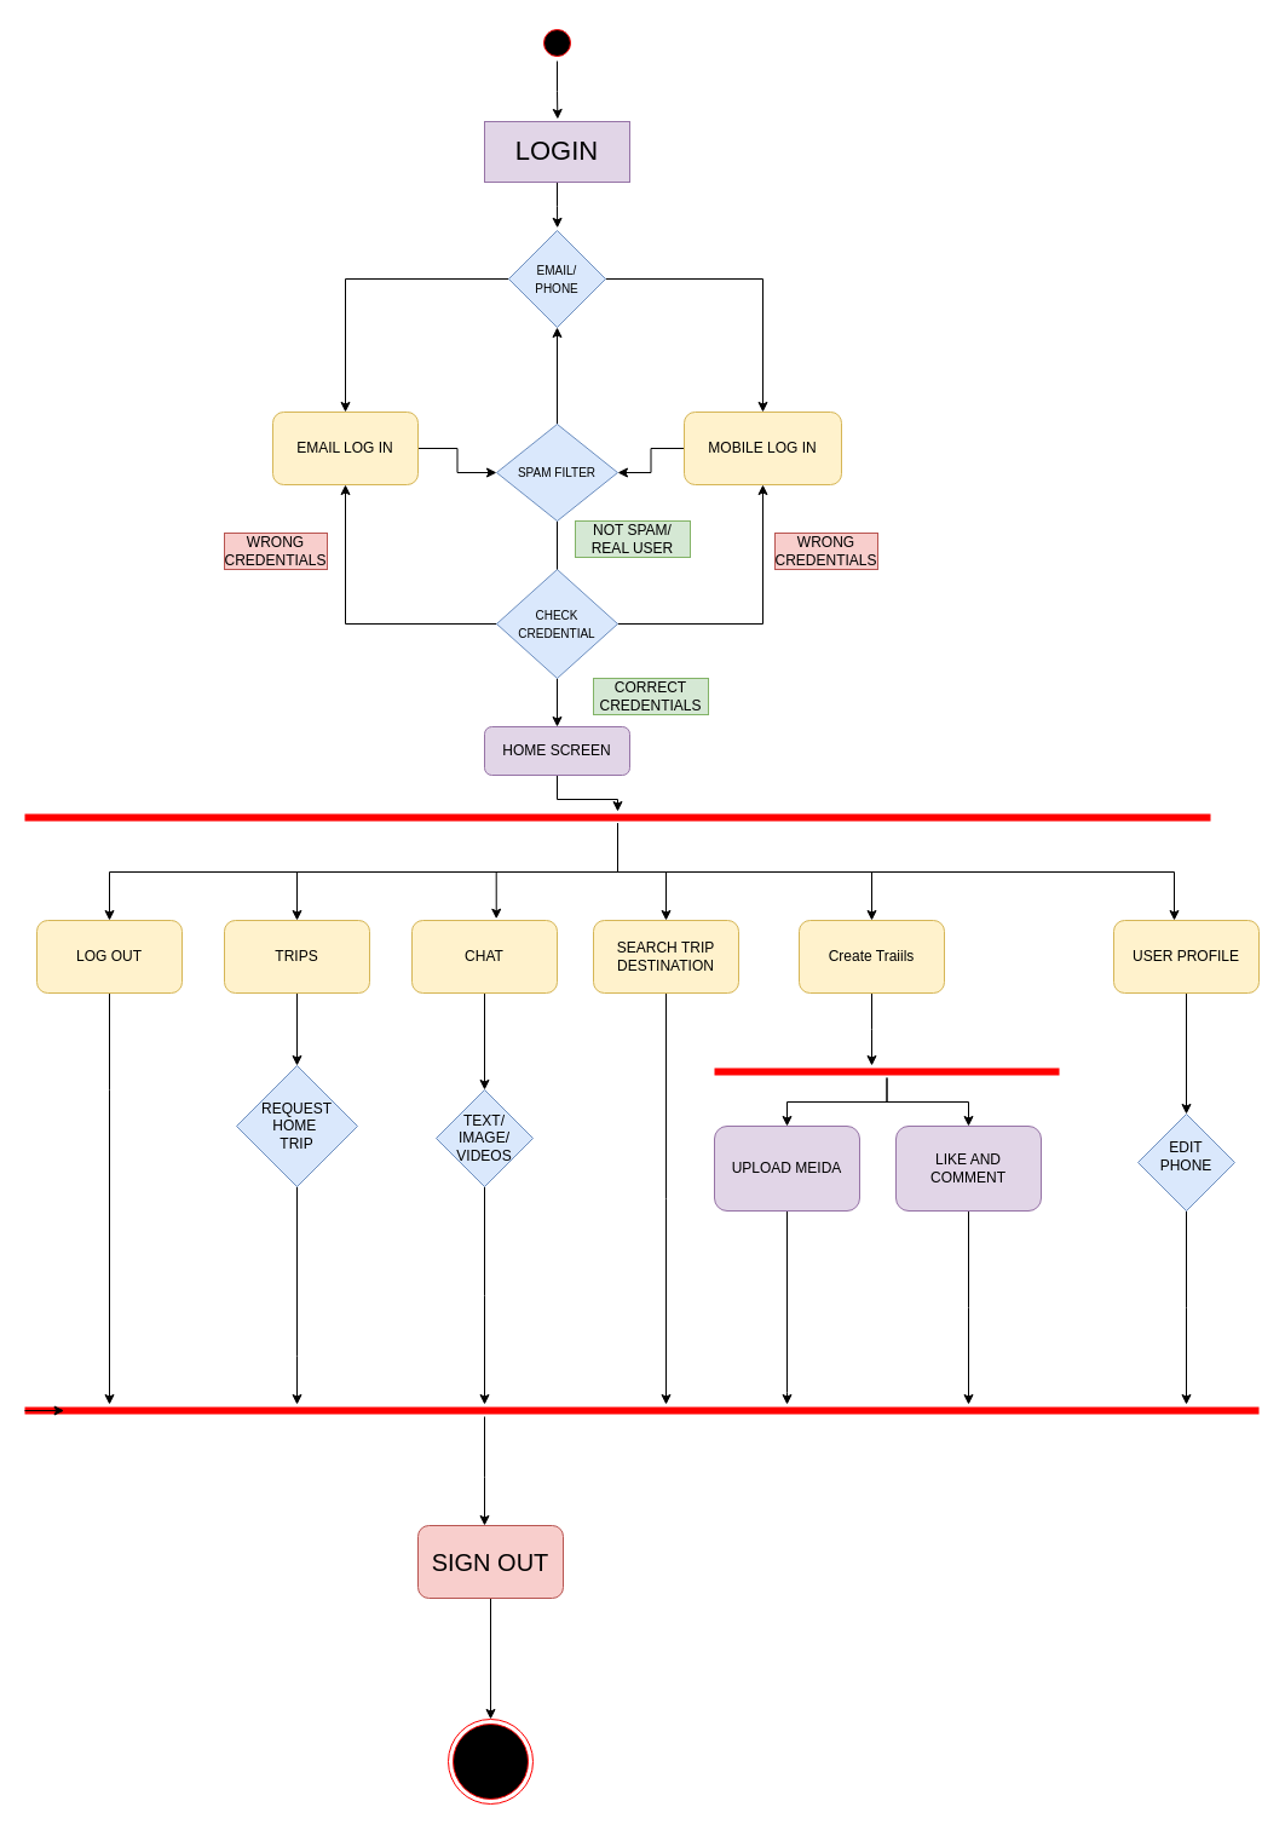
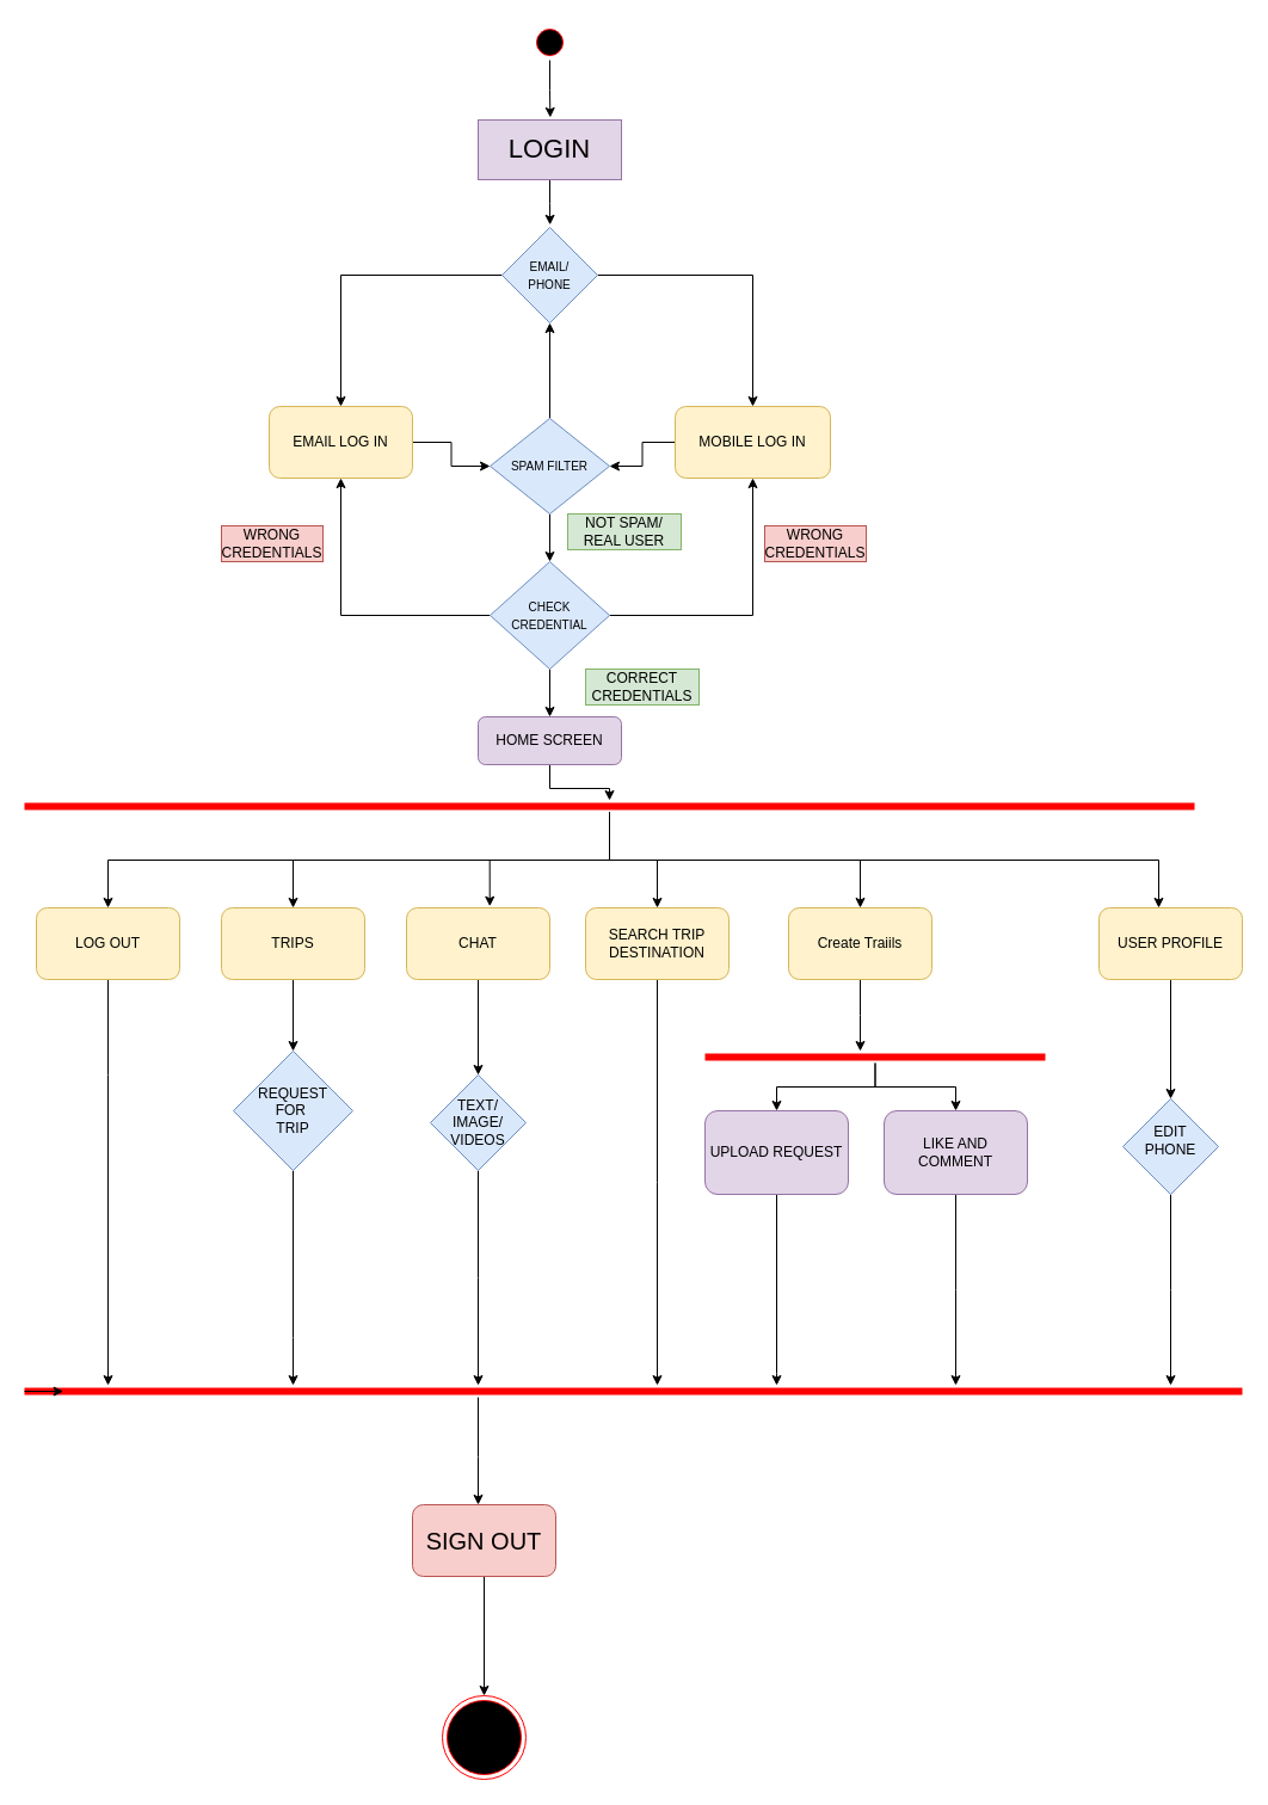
  <mxCell id="0" />
  <mxCell id="1" parent="0" />
  <mxCell id="2" style="edgeStyle=orthogonalEdgeStyle;rounded=0;orthogonalLoop=1;jettySize=auto;html=1;entryX=0.503;entryY=-0.041;entryDx=0;entryDy=0;entryPerimeter=0;" parent="1" source="3" target="5" edge="1"><mxGeometry relative="1" as="geometry" /></mxCell>
  <mxCell id="3" value="" style="ellipse;html=1;shape=startState;fillColor=#000000;strokeColor=#ff0000;" parent="1" vertex="1"><mxGeometry x="445" y="20" width="30" height="30" as="geometry" /></mxCell>
  <mxCell id="4" style="edgeStyle=orthogonalEdgeStyle;rounded=0;orthogonalLoop=1;jettySize=auto;html=1;entryX=0.502;entryY=-0.027;entryDx=0;entryDy=0;entryPerimeter=0;" parent="1" source="5" target="8" edge="1"><mxGeometry relative="1" as="geometry" /></mxCell>
  <mxCell id="5" value="&lt;font style=&quot;font-size: 22px;&quot;&gt;LOGIN&lt;/font&gt;" style="rounded=0;whiteSpace=wrap;html=1;fillColor=#e1d5e7;strokeColor=#9673a6;" parent="1" vertex="1"><mxGeometry x="400" y="100" width="120" height="50" as="geometry" /></mxCell>
  <mxCell id="6" style="edgeStyle=orthogonalEdgeStyle;rounded=0;orthogonalLoop=1;jettySize=auto;html=1;entryX=0.5;entryY=0;entryDx=0;entryDy=0;" parent="1" source="8" target="12" edge="1"><mxGeometry relative="1" as="geometry" /></mxCell>
  <mxCell id="7" style="edgeStyle=orthogonalEdgeStyle;rounded=0;orthogonalLoop=1;jettySize=auto;html=1;entryX=0.5;entryY=0;entryDx=0;entryDy=0;" parent="1" source="8" target="10" edge="1"><mxGeometry relative="1" as="geometry" /></mxCell>
  <mxCell id="8" value="&lt;font style=&quot;font-size: 10px;&quot;&gt;EMAIL/&lt;br&gt;PHONE&lt;/font&gt;" style="rhombus;whiteSpace=wrap;html=1;fillColor=#dae8fc;strokeColor=#6c8ebf;" parent="1" vertex="1"><mxGeometry x="420" y="190" width="80" height="80" as="geometry" /></mxCell>
  <mxCell id="9" style="edgeStyle=orthogonalEdgeStyle;rounded=0;orthogonalLoop=1;jettySize=auto;html=1;" parent="1" source="10" target="60" edge="1"><mxGeometry relative="1" as="geometry" /></mxCell>
  <mxCell id="10" value="EMAIL LOG IN" style="rounded=1;whiteSpace=wrap;html=1;fillColor=#fff2cc;strokeColor=#d6b656;" parent="1" vertex="1"><mxGeometry x="225" y="340" width="120" height="60" as="geometry" /></mxCell>
  <mxCell id="11" style="edgeStyle=orthogonalEdgeStyle;rounded=0;orthogonalLoop=1;jettySize=auto;html=1;entryX=1;entryY=0.5;entryDx=0;entryDy=0;" parent="1" source="12" target="60" edge="1"><mxGeometry relative="1" as="geometry" /></mxCell>
  <mxCell id="12" value="MOBILE LOG IN" style="rounded=1;whiteSpace=wrap;html=1;fillColor=#fff2cc;strokeColor=#d6b656;" parent="1" vertex="1"><mxGeometry x="565" y="340" width="130" height="60" as="geometry" /></mxCell>
  <mxCell id="13" style="edgeStyle=orthogonalEdgeStyle;rounded=0;orthogonalLoop=1;jettySize=auto;html=1;entryX=0.5;entryY=0;entryDx=0;entryDy=0;" parent="1" source="17" target="19" edge="1"><mxGeometry relative="1" as="geometry" /></mxCell>
  <mxCell id="14" style="edgeStyle=orthogonalEdgeStyle;rounded=0;orthogonalLoop=1;jettySize=auto;html=1;" parent="1" source="60" target="8" edge="1"><mxGeometry relative="1" as="geometry" /></mxCell>
  <mxCell id="15" style="edgeStyle=orthogonalEdgeStyle;rounded=0;orthogonalLoop=1;jettySize=auto;html=1;entryX=0.5;entryY=1;entryDx=0;entryDy=0;" parent="1" source="17" target="12" edge="1"><mxGeometry relative="1" as="geometry" /></mxCell>
  <mxCell id="16" style="edgeStyle=orthogonalEdgeStyle;rounded=0;orthogonalLoop=1;jettySize=auto;html=1;entryX=0.5;entryY=1;entryDx=0;entryDy=0;" parent="1" source="17" target="10" edge="1"><mxGeometry relative="1" as="geometry" /></mxCell>
  <mxCell id="17" value="&lt;span style=&quot;font-size: 10px;&quot;&gt;CHECK&lt;br&gt;CREDENTIAL&lt;br&gt;&lt;/span&gt;" style="rhombus;whiteSpace=wrap;html=1;fillColor=#dae8fc;strokeColor=#6c8ebf;" parent="1" vertex="1"><mxGeometry x="410" y="470" width="100" height="90" as="geometry" /></mxCell>
  <mxCell id="18" style="edgeStyle=orthogonalEdgeStyle;rounded=0;orthogonalLoop=1;jettySize=auto;html=1;" parent="1" source="19" target="47" edge="1"><mxGeometry relative="1" as="geometry" /></mxCell>
  <mxCell id="19" value="HOME SCREEN" style="rounded=1;whiteSpace=wrap;html=1;fillColor=#e1d5e7;strokeColor=#9673a6;" parent="1" vertex="1"><mxGeometry x="400" y="600" width="120" height="40" as="geometry" /></mxCell>
  <mxCell id="20" value="CORRECT&lt;br&gt;CREDENTIALS" style="text;html=1;strokeColor=#82b366;fillColor=#d5e8d4;align=center;verticalAlign=middle;whiteSpace=wrap;rounded=0;" parent="1" vertex="1"><mxGeometry x="490" y="560" width="95" height="30" as="geometry" /></mxCell>
  <mxCell id="21" style="edgeStyle=orthogonalEdgeStyle;rounded=0;orthogonalLoop=1;jettySize=auto;html=1;entryX=0.5;entryY=0;entryDx=0;entryDy=0;" parent="1" source="22" target="40" edge="1"><mxGeometry relative="1" as="geometry" /></mxCell>
  <mxCell id="22" value="TRIPS" style="rounded=1;whiteSpace=wrap;html=1;fillColor=#fff2cc;strokeColor=#d6b656;" parent="1" vertex="1"><mxGeometry x="185" y="760" width="120" height="60" as="geometry" /></mxCell>
  <mxCell id="23" style="edgeStyle=orthogonalEdgeStyle;rounded=0;orthogonalLoop=1;jettySize=auto;html=1;entryX=0.5;entryY=0;entryDx=0;entryDy=0;" parent="1" source="24" target="34" edge="1"><mxGeometry relative="1" as="geometry" /></mxCell>
  <mxCell id="24" value="CHAT" style="rounded=1;whiteSpace=wrap;html=1;fillColor=#fff2cc;strokeColor=#d6b656;" parent="1" vertex="1"><mxGeometry x="340" y="760" width="120" height="60" as="geometry" /></mxCell>
  <mxCell id="25" style="edgeStyle=orthogonalEdgeStyle;rounded=0;orthogonalLoop=1;jettySize=auto;html=1;" parent="1" source="26" edge="1"><mxGeometry relative="1" as="geometry"><mxPoint x="550" y="1160" as="targetPoint" /></mxGeometry></mxCell>
  <mxCell id="26" value="SEARCH TRIP DESTINATION" style="rounded=1;whiteSpace=wrap;html=1;fillColor=#fff2cc;strokeColor=#d6b656;" parent="1" vertex="1"><mxGeometry x="490" y="760" width="120" height="60" as="geometry" /></mxCell>
  <mxCell id="27" style="edgeStyle=orthogonalEdgeStyle;rounded=0;orthogonalLoop=1;jettySize=auto;html=1;" parent="1" source="28" edge="1"><mxGeometry relative="1" as="geometry"><mxPoint x="720" y="880" as="targetPoint" /></mxGeometry></mxCell>
  <mxCell id="28" value="Create Traiils" style="rounded=1;whiteSpace=wrap;html=1;fillColor=#fff2cc;strokeColor=#d6b656;" parent="1" vertex="1"><mxGeometry x="660" y="760" width="120" height="60" as="geometry" /></mxCell>
  <mxCell id="29" style="edgeStyle=orthogonalEdgeStyle;rounded=0;orthogonalLoop=1;jettySize=auto;html=1;" parent="1" source="30" target="57" edge="1"><mxGeometry relative="1" as="geometry" /></mxCell>
  <mxCell id="30" value="USER PROFILE" style="rounded=1;whiteSpace=wrap;html=1;fillColor=#fff2cc;strokeColor=#d6b656;" parent="1" vertex="1"><mxGeometry x="920" y="760" width="120" height="60" as="geometry" /></mxCell>
  <mxCell id="31" style="edgeStyle=orthogonalEdgeStyle;rounded=0;orthogonalLoop=1;jettySize=auto;html=1;exitX=0.5;exitY=1;exitDx=0;exitDy=0;" parent="1" source="32" edge="1" target="52"><mxGeometry relative="1" as="geometry"><mxPoint x="-120" y="1160" as="targetPoint" /><Array as="points"><mxPoint x="90" y="900" /><mxPoint x="90" y="900" /></Array></mxGeometry></mxCell>
  <mxCell id="32" value="LOG OUT" style="rounded=1;whiteSpace=wrap;html=1;fillColor=#fff2cc;strokeColor=#d6b656;" parent="1" vertex="1"><mxGeometry x="30" y="760" width="120" height="60" as="geometry" /></mxCell>
  <mxCell id="33" style="edgeStyle=orthogonalEdgeStyle;rounded=0;orthogonalLoop=1;jettySize=auto;html=1;" parent="1" source="34" edge="1"><mxGeometry relative="1" as="geometry"><mxPoint x="400" y="1160" as="targetPoint" /></mxGeometry></mxCell>
  <mxCell id="34" value="TEXT/&lt;br&gt;IMAGE/&lt;br&gt;VIDEOS" style="rhombus;whiteSpace=wrap;html=1;fillColor=#dae8fc;strokeColor=#6c8ebf;" parent="1" vertex="1"><mxGeometry x="360" y="900" width="80" height="80" as="geometry" /></mxCell>
  <mxCell id="35" style="edgeStyle=orthogonalEdgeStyle;rounded=0;orthogonalLoop=1;jettySize=auto;html=1;" parent="1" source="36" edge="1"><mxGeometry relative="1" as="geometry"><mxPoint x="650" y="1160" as="targetPoint" /><Array as="points"><mxPoint x="650" y="1150" /><mxPoint x="650" y="1150" /></Array></mxGeometry></mxCell>
- <mxCell id="36" value="UPLOAD MEIDA" style="rounded=1;whiteSpace=wrap;html=1;fillColor=#e1d5e7;strokeColor=#9673a6;" parent="1" vertex="1"><mxGeometry x="590" y="930" width="120" height="70" as="geometry" /></mxCell>
+ <mxCell id="36" value="UPLOAD REQUEST" style="rounded=1;whiteSpace=wrap;html=1;fillColor=#e1d5e7;strokeColor=#9673a6;" parent="1" vertex="1"><mxGeometry x="590" y="930" width="120" height="70" as="geometry" /></mxCell>
  <mxCell id="37" style="edgeStyle=orthogonalEdgeStyle;rounded=0;orthogonalLoop=1;jettySize=auto;html=1;" parent="1" source="38" edge="1"><mxGeometry relative="1" as="geometry"><mxPoint x="800" y="1160" as="targetPoint" /></mxGeometry></mxCell>
  <mxCell id="38" value="LIKE AND COMMENT" style="rounded=1;whiteSpace=wrap;html=1;fillColor=#e1d5e7;strokeColor=#9673a6;" parent="1" vertex="1"><mxGeometry x="740" y="930" width="120" height="70" as="geometry" /></mxCell>
  <mxCell id="39" style="edgeStyle=orthogonalEdgeStyle;rounded=0;orthogonalLoop=1;jettySize=auto;html=1;" parent="1" source="40" edge="1" target="52"><mxGeometry relative="1" as="geometry"><mxPoint x="80" y="1160" as="targetPoint" /><Array as="points"><mxPoint x="245" y="1120" /><mxPoint x="245" y="1120" /></Array></mxGeometry></mxCell>
- <mxCell id="40" value="REQUEST&lt;br&gt;HOME&amp;nbsp;&lt;br&gt;TRIP" style="rhombus;whiteSpace=wrap;html=1;fillColor=#dae8fc;strokeColor=#6c8ebf;" parent="1" vertex="1"><mxGeometry x="195" y="880" width="100" height="100" as="geometry" /></mxCell>
+ <mxCell id="40" value="REQUEST&lt;br&gt;FOR&amp;nbsp;&lt;br&gt;TRIP" style="rhombus;whiteSpace=wrap;html=1;fillColor=#dae8fc;strokeColor=#6c8ebf;" parent="1" vertex="1"><mxGeometry x="195" y="880" width="100" height="100" as="geometry" /></mxCell>
  <mxCell id="41" style="edgeStyle=orthogonalEdgeStyle;rounded=0;orthogonalLoop=1;jettySize=auto;html=1;entryX=0.581;entryY=-0.021;entryDx=0;entryDy=0;entryPerimeter=0;" parent="1" source="47" target="24" edge="1"><mxGeometry relative="1" as="geometry" /></mxCell>
  <mxCell id="42" style="edgeStyle=orthogonalEdgeStyle;rounded=0;orthogonalLoop=1;jettySize=auto;html=1;" parent="1" source="47" target="22" edge="1"><mxGeometry relative="1" as="geometry" /></mxCell>
  <mxCell id="43" style="edgeStyle=orthogonalEdgeStyle;rounded=0;orthogonalLoop=1;jettySize=auto;html=1;entryX=0.5;entryY=0;entryDx=0;entryDy=0;" parent="1" source="47" target="26" edge="1"><mxGeometry relative="1" as="geometry" /></mxCell>
  <mxCell id="44" style="edgeStyle=orthogonalEdgeStyle;rounded=0;orthogonalLoop=1;jettySize=auto;html=1;entryX=0.5;entryY=0;entryDx=0;entryDy=0;" parent="1" source="47" target="28" edge="1"><mxGeometry relative="1" as="geometry" /></mxCell>
  <mxCell id="45" style="edgeStyle=orthogonalEdgeStyle;rounded=0;orthogonalLoop=1;jettySize=auto;html=1;" parent="1" source="47" edge="1"><mxGeometry relative="1" as="geometry"><mxPoint x="970" y="760" as="targetPoint" /><Array as="points"><mxPoint x="510" y="720" /><mxPoint x="970" y="720" /><mxPoint x="970" y="760" /></Array></mxGeometry></mxCell>
  <mxCell id="46" style="edgeStyle=orthogonalEdgeStyle;rounded=0;orthogonalLoop=1;jettySize=auto;html=1;entryX=0.5;entryY=0;entryDx=0;entryDy=0;" parent="1" source="47" target="32" edge="1"><mxGeometry relative="1" as="geometry" /></mxCell>
  <mxCell id="47" value="" style="shape=line;html=1;strokeWidth=6;strokeColor=#ff0000;" parent="1" vertex="1"><mxGeometry x="20" y="670" width="980" height="10" as="geometry" /></mxCell>
  <mxCell id="48" style="edgeStyle=orthogonalEdgeStyle;rounded=0;orthogonalLoop=1;jettySize=auto;html=1;" parent="1" source="50" target="36" edge="1"><mxGeometry relative="1" as="geometry" /></mxCell>
  <mxCell id="49" style="edgeStyle=orthogonalEdgeStyle;rounded=0;orthogonalLoop=1;jettySize=auto;html=1;entryX=0.5;entryY=0;entryDx=0;entryDy=0;" parent="1" source="50" target="38" edge="1"><mxGeometry relative="1" as="geometry" /></mxCell>
  <mxCell id="50" value="" style="shape=line;html=1;strokeWidth=6;strokeColor=#ff0000;" parent="1" vertex="1"><mxGeometry x="590" y="880" width="285" height="10" as="geometry" /></mxCell>
  <mxCell id="51" style="edgeStyle=orthogonalEdgeStyle;rounded=0;orthogonalLoop=1;jettySize=auto;html=1;" parent="1" source="52" target="54" edge="1"><mxGeometry relative="1" as="geometry"><Array as="points"><mxPoint x="400" y="1220" /><mxPoint x="400" y="1220" /></Array></mxGeometry></mxCell>
  <mxCell id="52" value="" style="shape=line;html=1;strokeWidth=6;strokeColor=#ff0000;" parent="1" vertex="1"><mxGeometry x="20" y="1160" width="1020" height="10" as="geometry" /></mxCell>
  <mxCell id="53" style="edgeStyle=orthogonalEdgeStyle;rounded=0;orthogonalLoop=1;jettySize=auto;html=1;entryX=0.5;entryY=0;entryDx=0;entryDy=0;" parent="1" source="54" target="55" edge="1"><mxGeometry relative="1" as="geometry" /></mxCell>
  <mxCell id="54" value="&lt;font style=&quot;font-size: 20px;&quot;&gt;SIGN OUT&lt;/font&gt;" style="rounded=1;whiteSpace=wrap;html=1;fillColor=#f8cecc;strokeColor=#b85450;" parent="1" vertex="1"><mxGeometry x="345" y="1260" width="120" height="60" as="geometry" /></mxCell>
  <mxCell id="55" value="" style="ellipse;html=1;shape=endState;fillColor=#000000;strokeColor=#ff0000;" parent="1" vertex="1"><mxGeometry x="370" y="1420" width="70" height="70" as="geometry" /></mxCell>
  <mxCell id="56" style="edgeStyle=orthogonalEdgeStyle;rounded=0;orthogonalLoop=1;jettySize=auto;html=1;" parent="1" source="57" edge="1"><mxGeometry relative="1" as="geometry"><mxPoint x="980" y="1160" as="targetPoint" /></mxGeometry></mxCell>
  <mxCell id="57" value="" style="rhombus;whiteSpace=wrap;html=1;fillColor=#dae8fc;strokeColor=#6c8ebf;" parent="1" vertex="1"><mxGeometry x="940" y="920" width="80" height="80" as="geometry" /></mxCell>
  <mxCell id="58" value="EDIT&lt;br&gt;PHONE" style="text;html=1;strokeColor=none;fillColor=none;align=center;verticalAlign=middle;whiteSpace=wrap;rounded=0;" parent="1" vertex="1"><mxGeometry x="950" y="940" width="60" height="30" as="geometry" /></mxCell>
- <mxCell id="59" style="edgeStyle=orthogonalEdgeStyle;rounded=0;orthogonalLoop=1;jettySize=auto;html=1;entryX=0.5;entryY=0;entryDx=0;entryDy=0;endArrow=none;" parent="1" source="60" target="17" edge="1"><mxGeometry relative="1" as="geometry" /></mxCell>
+ <mxCell id="59" style="edgeStyle=orthogonalEdgeStyle;rounded=0;orthogonalLoop=1;jettySize=auto;html=1;entryX=0.5;entryY=0;entryDx=0;entryDy=0;" parent="1" source="60" target="17" edge="1"><mxGeometry relative="1" as="geometry" /></mxCell>
  <mxCell id="60" value="&lt;span style=&quot;font-size: 10px;&quot;&gt;SPAM FILTER&lt;br&gt;&lt;/span&gt;" style="rhombus;whiteSpace=wrap;html=1;fillColor=#dae8fc;strokeColor=#6c8ebf;" parent="1" vertex="1"><mxGeometry x="410" y="350" width="100" height="80" as="geometry" /></mxCell>
  <mxCell id="61" value="NOT SPAM/&lt;br&gt;REAL USER" style="text;html=1;strokeColor=#82b366;fillColor=#d5e8d4;align=center;verticalAlign=middle;whiteSpace=wrap;rounded=0;" parent="1" vertex="1"><mxGeometry x="475" y="430" width="95" height="30" as="geometry" /></mxCell>
  <mxCell id="62" value="WRONG&lt;br&gt;CREDENTIALS" style="text;html=1;strokeColor=#b85450;fillColor=#f8cecc;align=center;verticalAlign=middle;whiteSpace=wrap;rounded=0;" parent="1" vertex="1"><mxGeometry x="185" y="440" width="85" height="30" as="geometry" /></mxCell>
  <mxCell id="63" value="WRONG&lt;br&gt;CREDENTIALS" style="text;html=1;strokeColor=#b85450;fillColor=#f8cecc;align=center;verticalAlign=middle;whiteSpace=wrap;rounded=0;" parent="1" vertex="1"><mxGeometry x="640" y="440" width="85" height="30" as="geometry" /></mxCell>
  <mxCell id="64" style="edgeStyle=orthogonalEdgeStyle;rounded=0;orthogonalLoop=1;jettySize=auto;html=1;exitX=0;exitY=0.5;exitDx=0;exitDy=0;exitPerimeter=0;entryX=0.032;entryY=0.54;entryDx=0;entryDy=0;entryPerimeter=0;" edge="1" parent="1" source="52" target="52"><mxGeometry relative="1" as="geometry" /></mxCell>
